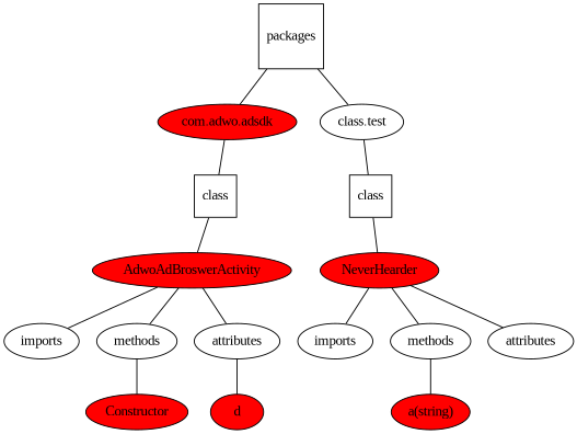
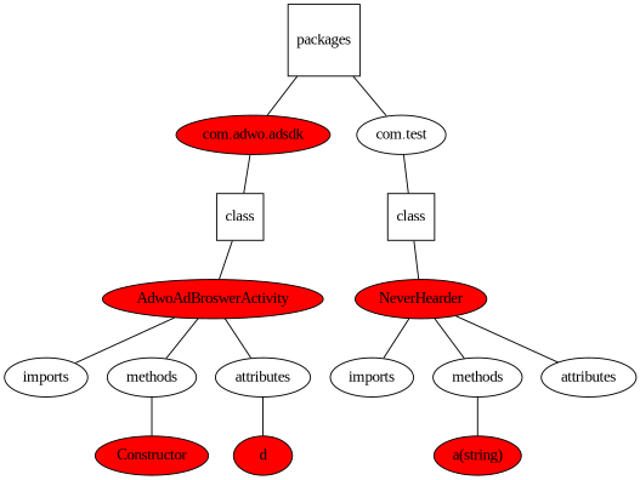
  graph {
    fontname="Liberation Serif"
    node [fontname="Liberation Serif"]
    edge [fontname="Liberation Serif"]
    packages [shape=square]
    "com.adwo.adsdk" [fillcolor=red style=filled]
-   "com.test" [label="class.test"]
+   "com.test"
    n4 [label=class shape=square]
    n5 [label=class shape=square]
    AdwoAdBroswerActivity [fillcolor=red style=filled]
    n7 [label=imports]
    n8 [label=methods]
    n9 [label=attributes]
    Constructor [fillcolor=red style=filled]
    d [fillcolor=red style=filled]
    NeverHearder [fillcolor=red style=filled]
    n13 [label=imports]
    n14 [label=methods]
    n15 [label=attributes]
    "a(string)" [fillcolor=red style=filled]
    packages -- "com.adwo.adsdk"
    packages -- "com.test"
    "com.adwo.adsdk" -- n4
    "com.test" -- n5
    n4 -- AdwoAdBroswerActivity
    n5 -- NeverHearder
    AdwoAdBroswerActivity -- n7
    AdwoAdBroswerActivity -- n8
    AdwoAdBroswerActivity -- n9
    n8 -- Constructor
    n9 -- d
    NeverHearder -- n13
    NeverHearder -- n14
    NeverHearder -- n15
    n14 -- "a(string)"
  }
